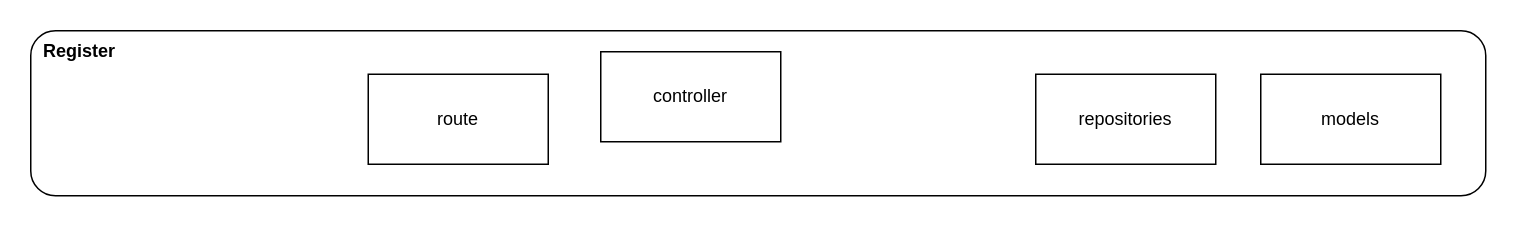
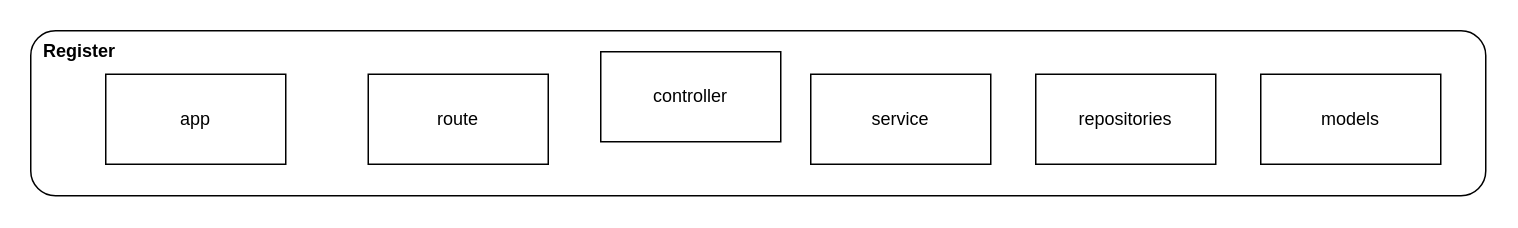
  <mxCell id="0" />
  <mxCell id="1" parent="0" />
  <mxCell id="2" value="&lt;b&gt;&amp;nbsp; Register&lt;/b&gt;" style="rounded=1;whiteSpace=wrap;html=1;align=left;verticalAlign=top;" vertex="1" parent="1"><mxGeometry x="20" y="20" width="970" height="110" as="geometry" /></mxCell>
+ <mxCell id="3" value="app" style="rounded=0;whiteSpace=wrap;html=1;" vertex="1" parent="1"><mxGeometry x="70" y="49" width="120" height="60" as="geometry" /></mxCell>
  <mxCell id="4" value="route" style="rounded=0;whiteSpace=wrap;html=1;" vertex="1" parent="1"><mxGeometry x="245" y="49" width="120" height="60" as="geometry" /></mxCell>
  <mxCell id="5" value="controller" style="rounded=0;whiteSpace=wrap;html=1;" vertex="1" parent="1"><mxGeometry x="400" y="34" width="120" height="60" as="geometry" /></mxCell>
+ <mxCell id="6" value="service" style="rounded=0;whiteSpace=wrap;html=1;" vertex="1" parent="1"><mxGeometry x="540" y="49" width="120" height="60" as="geometry" /></mxCell>
  <mxCell id="7" value="repositories" style="rounded=0;whiteSpace=wrap;html=1;" vertex="1" parent="1"><mxGeometry x="690" y="49" width="120" height="60" as="geometry" /></mxCell>
  <mxCell id="8" value="models" style="rounded=0;whiteSpace=wrap;html=1;" vertex="1" parent="1"><mxGeometry x="840" y="49" width="120" height="60" as="geometry" /></mxCell>
